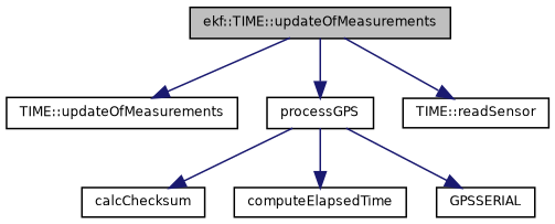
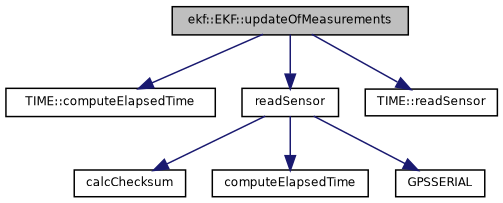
  digraph {
    fontname="DejaVu Sans"
    rankdir=TB
    node [color=black fontname="DejaVu Sans" fontsize=8 shape=record]
    edge [color=midnightblue fontname="DejaVu Sans" fontsize=8 labelfontname=DejaVuSansMono labelfontsize=8 style=solid]
-   n1 [fillcolor=grey75 fontcolor=black height=0.2 label="ekf::TIME::updateOfMeasurements" style=filled width=0.4]
-   n2 [height=0.2 label="TIME::updateOfMeasurements" width=0.4]
-   n3 [height=0.2 label=processGPS width=0.4]
+   n1 [fillcolor=grey75 fontcolor=black height=0.2 label="ekf::EKF::updateOfMeasurements" style=filled width=0.4]
+   n2 [height=0.2 label="TIME::computeElapsedTime" width=0.4]
+   n3 [height=0.2 label=readSensor width=0.4]
    n4 [height=0.2 label="TIME::readSensor" width=0.4]
    n5 [height=0.2 label=calcChecksum width=0.4]
    n6 [height=0.2 label=computeElapsedTime width=0.4]
    n7 [height=0.2 label=GPSSERIAL width=0.4]
    n1 -> n2
    n1 -> n3
    n1 -> n4
    n3 -> n5
    n3 -> n6
    n3 -> n7
  }
